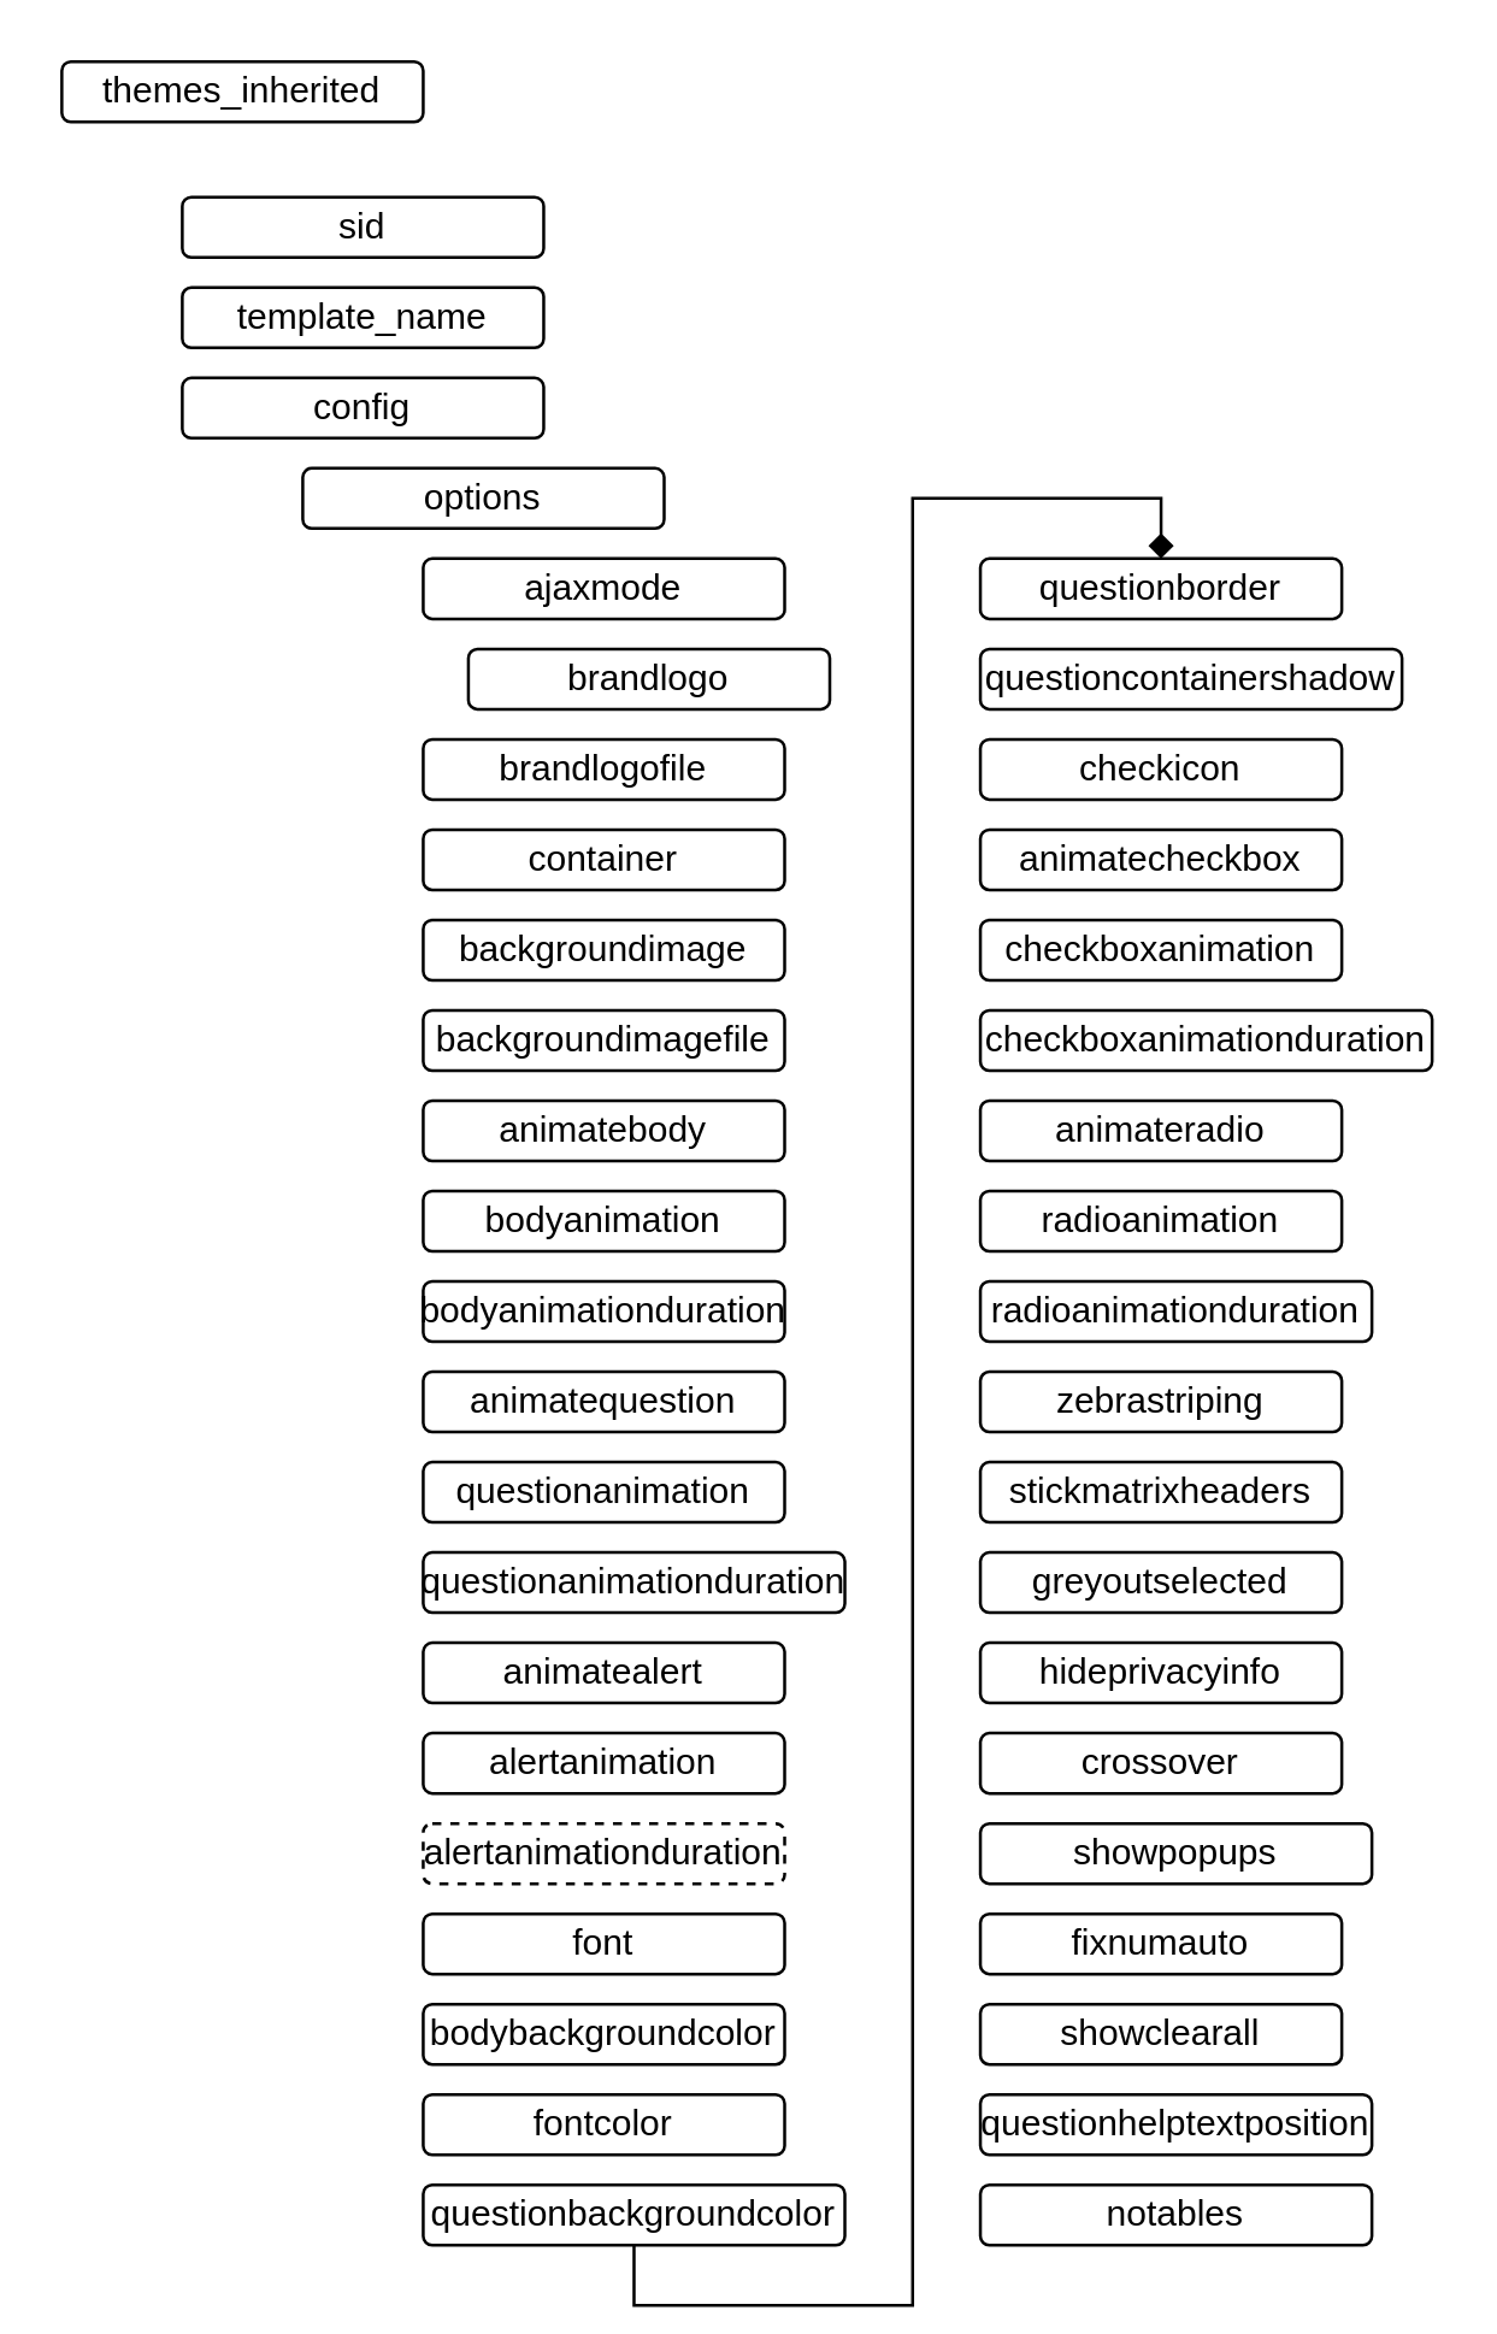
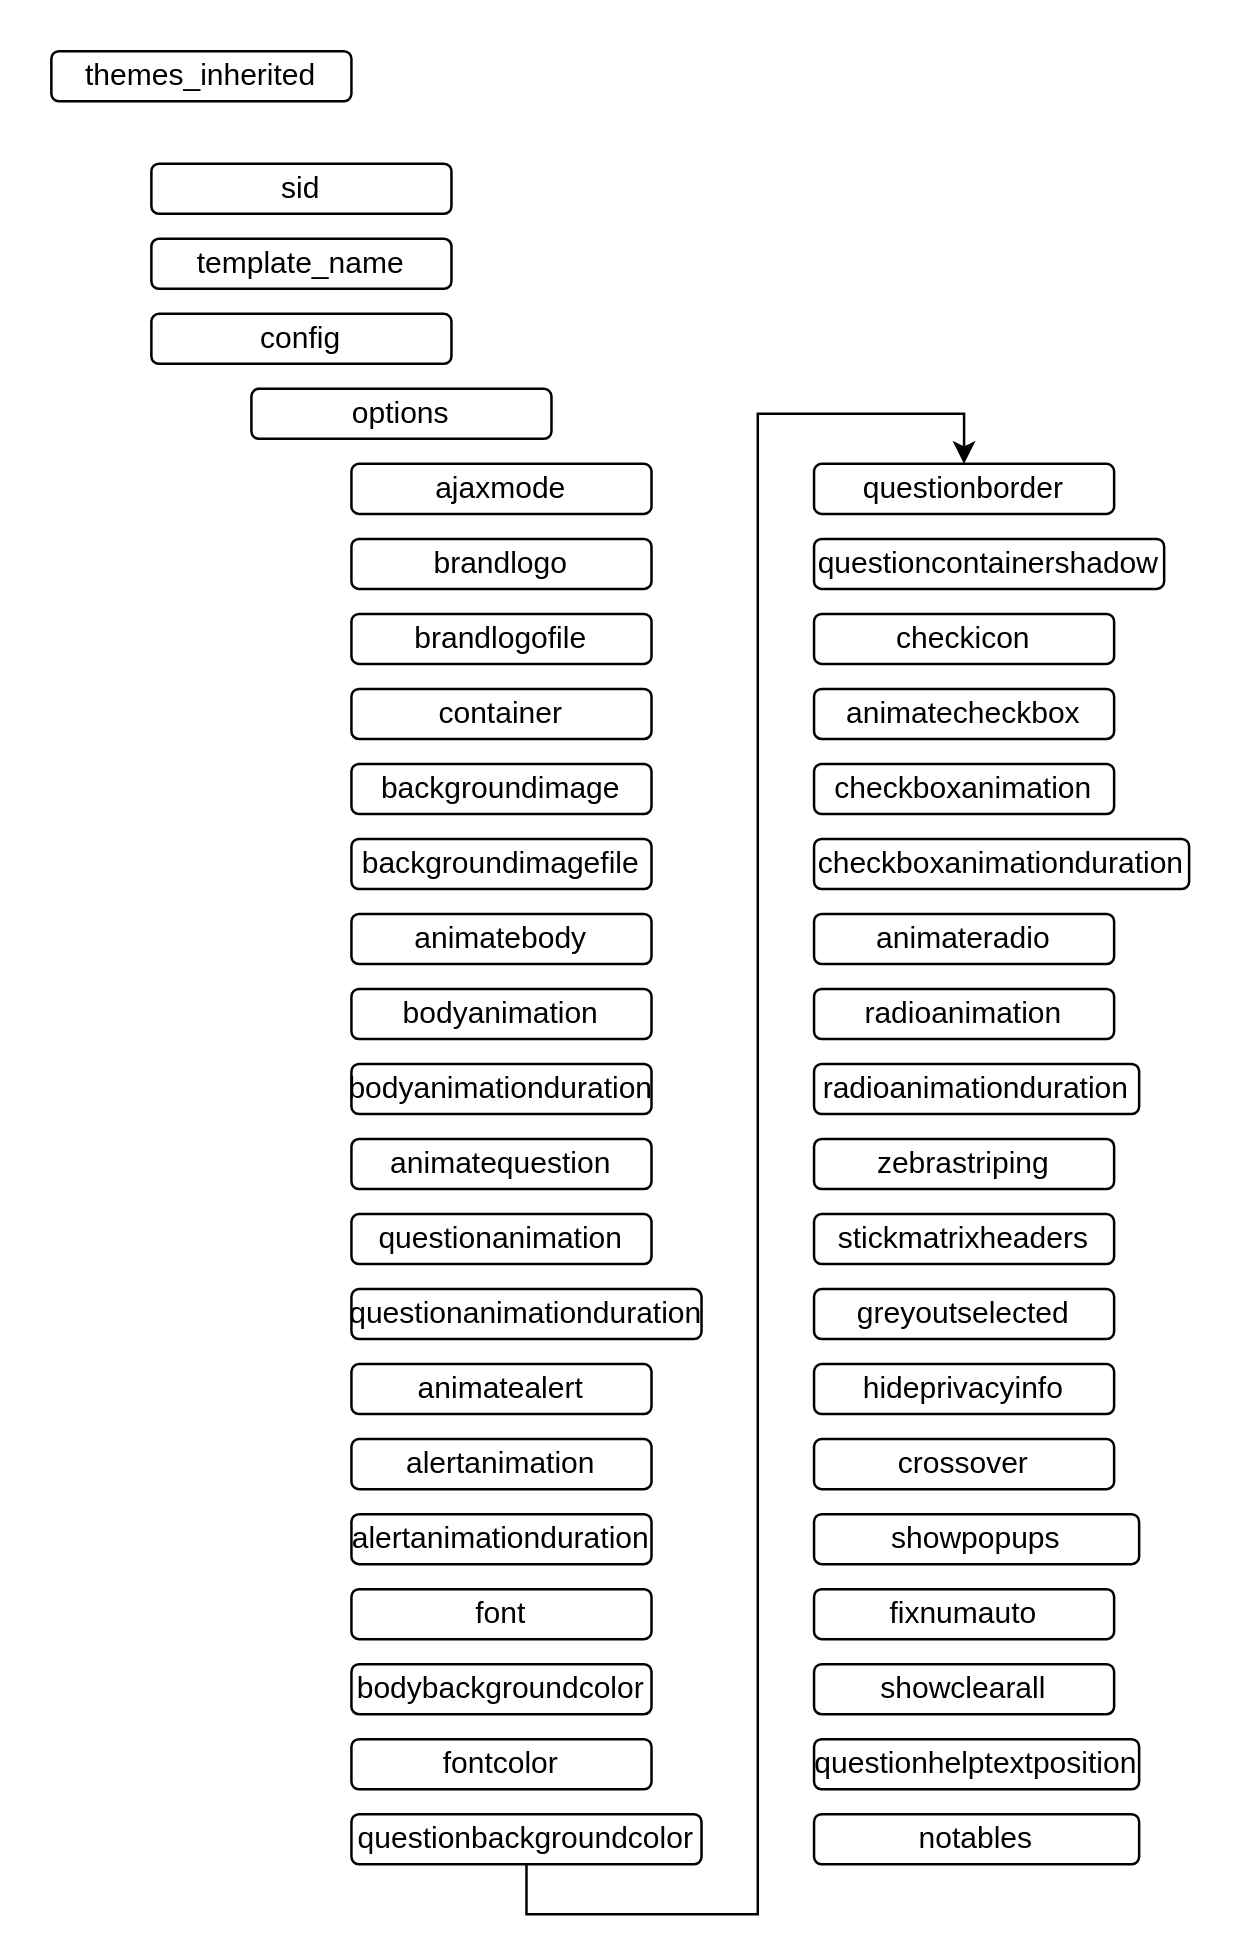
  <mxCell id="0" />
  <mxCell id="1" parent="0" />
  <mxCell id="2" value="themes_inherited" style="rounded=1;whiteSpace=wrap;html=1;" parent="1" vertex="1"><mxGeometry x="20" y="20" width="120" height="20" as="geometry" /></mxCell>
  <mxCell id="3" value="sid" style="rounded=1;whiteSpace=wrap;html=1;" parent="1" vertex="1"><mxGeometry x="60" y="65" width="120" height="20" as="geometry" /></mxCell>
  <mxCell id="4" value="template_name" style="rounded=1;whiteSpace=wrap;html=1;" parent="1" vertex="1"><mxGeometry x="60" y="95" width="120" height="20" as="geometry" /></mxCell>
  <mxCell id="5" value="config" style="rounded=1;whiteSpace=wrap;html=1;" parent="1" vertex="1"><mxGeometry x="60" y="125" width="120" height="20" as="geometry" /></mxCell>
  <mxCell id="6" value="options" style="rounded=1;whiteSpace=wrap;html=1;" parent="1" vertex="1"><mxGeometry x="100" y="155" width="120" height="20" as="geometry" /></mxCell>
  <mxCell id="7" value="ajaxmode" style="rounded=1;whiteSpace=wrap;html=1;" parent="1" vertex="1"><mxGeometry x="140" y="185" width="120" height="20" as="geometry" /></mxCell>
- <mxCell id="8" value="brandlogo" style="rounded=1;whiteSpace=wrap;html=1;" parent="1" vertex="1"><mxGeometry x="155" y="215" width="120" height="20" as="geometry" /></mxCell>
+ <mxCell id="8" value="brandlogo" style="rounded=1;whiteSpace=wrap;html=1;" parent="1" vertex="1"><mxGeometry x="140" y="215" width="120" height="20" as="geometry" /></mxCell>
  <mxCell id="9" value="brandlogofile" style="rounded=1;whiteSpace=wrap;html=1;" parent="1" vertex="1"><mxGeometry x="140" y="245" width="120" height="20" as="geometry" /></mxCell>
  <mxCell id="10" value="container" style="rounded=1;whiteSpace=wrap;html=1;" parent="1" vertex="1"><mxGeometry x="140" y="275" width="120" height="20" as="geometry" /></mxCell>
  <mxCell id="11" value="backgroundimage" style="rounded=1;whiteSpace=wrap;html=1;" parent="1" vertex="1"><mxGeometry x="140" y="305" width="120" height="20" as="geometry" /></mxCell>
  <mxCell id="12" value="backgroundimagefile" style="rounded=1;whiteSpace=wrap;html=1;" parent="1" vertex="1"><mxGeometry x="140" y="335" width="120" height="20" as="geometry" /></mxCell>
  <mxCell id="13" value="animatebody" style="rounded=1;whiteSpace=wrap;html=1;" parent="1" vertex="1"><mxGeometry x="140" y="365" width="120" height="20" as="geometry" /></mxCell>
  <mxCell id="14" value="bodyanimation" style="rounded=1;whiteSpace=wrap;html=1;" parent="1" vertex="1"><mxGeometry x="140" y="395" width="120" height="20" as="geometry" /></mxCell>
  <mxCell id="15" value="bodyanimationduration" style="rounded=1;whiteSpace=wrap;html=1;" parent="1" vertex="1"><mxGeometry x="140" y="425" width="120" height="20" as="geometry" /></mxCell>
  <mxCell id="16" value="animatequestion" style="rounded=1;whiteSpace=wrap;html=1;" parent="1" vertex="1"><mxGeometry x="140" y="455" width="120" height="20" as="geometry" /></mxCell>
  <mxCell id="17" value="questionanimation" style="rounded=1;whiteSpace=wrap;html=1;" parent="1" vertex="1"><mxGeometry x="140" y="485" width="120" height="20" as="geometry" /></mxCell>
  <mxCell id="18" value="questionanimationduration" style="rounded=1;whiteSpace=wrap;html=1;" parent="1" vertex="1"><mxGeometry x="140" y="515" width="140" height="20" as="geometry" /></mxCell>
  <mxCell id="19" value="animatealert" style="rounded=1;whiteSpace=wrap;html=1;" parent="1" vertex="1"><mxGeometry x="140" y="545" width="120" height="20" as="geometry" /></mxCell>
  <mxCell id="20" value="alertanimation" style="rounded=1;whiteSpace=wrap;html=1;" parent="1" vertex="1"><mxGeometry x="140" y="575" width="120" height="20" as="geometry" /></mxCell>
- <mxCell id="21" value="alertanimationduration" style="rounded=1;whiteSpace=wrap;html=1;dashed=1;" parent="1" vertex="1"><mxGeometry x="140" y="605" width="120" height="20" as="geometry" /></mxCell>
+ <mxCell id="21" value="alertanimationduration" style="rounded=1;whiteSpace=wrap;html=1;" parent="1" vertex="1"><mxGeometry x="140" y="605" width="120" height="20" as="geometry" /></mxCell>
  <mxCell id="22" value="font" style="rounded=1;whiteSpace=wrap;html=1;" parent="1" vertex="1"><mxGeometry x="140" y="635" width="120" height="20" as="geometry" /></mxCell>
  <mxCell id="23" value="bodybackgroundcolor" style="rounded=1;whiteSpace=wrap;html=1;" parent="1" vertex="1"><mxGeometry x="140" y="665" width="120" height="20" as="geometry" /></mxCell>
  <mxCell id="24" value="fontcolor" style="rounded=1;whiteSpace=wrap;html=1;" parent="1" vertex="1"><mxGeometry x="140" y="695" width="120" height="20" as="geometry" /></mxCell>
- <mxCell id="25" style="edgeStyle=orthogonalEdgeStyle;rounded=0;orthogonalLoop=1;jettySize=auto;html=1;exitX=0.5;exitY=1;exitDx=0;exitDy=0;entryX=0.5;entryY=0;entryDx=0;entryDy=0;endArrow=diamond;" parent="1" source="26" target="27" edge="1"><mxGeometry relative="1" as="geometry" /></mxCell>
+ <mxCell id="25" style="edgeStyle=orthogonalEdgeStyle;rounded=0;orthogonalLoop=1;jettySize=auto;html=1;exitX=0.5;exitY=1;exitDx=0;exitDy=0;entryX=0.5;entryY=0;entryDx=0;entryDy=0;" parent="1" source="26" target="27" edge="1"><mxGeometry relative="1" as="geometry" /></mxCell>
  <mxCell id="26" value="questionbackgroundcolor" style="rounded=1;whiteSpace=wrap;html=1;" parent="1" vertex="1"><mxGeometry x="140" y="725" width="140" height="20" as="geometry" /></mxCell>
  <mxCell id="27" value="questionborder" style="rounded=1;whiteSpace=wrap;html=1;" parent="1" vertex="1"><mxGeometry x="325" y="185" width="120" height="20" as="geometry" /></mxCell>
  <mxCell id="28" value="questioncontainershadow" style="rounded=1;whiteSpace=wrap;html=1;" parent="1" vertex="1"><mxGeometry x="325" y="215" width="140" height="20" as="geometry" /></mxCell>
  <mxCell id="29" value="checkicon" style="rounded=1;whiteSpace=wrap;html=1;" parent="1" vertex="1"><mxGeometry x="325" y="245" width="120" height="20" as="geometry" /></mxCell>
  <mxCell id="30" value="animatecheckbox" style="rounded=1;whiteSpace=wrap;html=1;" parent="1" vertex="1"><mxGeometry x="325" y="275" width="120" height="20" as="geometry" /></mxCell>
  <mxCell id="31" value="checkboxanimation" style="rounded=1;whiteSpace=wrap;html=1;" parent="1" vertex="1"><mxGeometry x="325" y="305" width="120" height="20" as="geometry" /></mxCell>
  <mxCell id="32" value="checkboxanimationduration" style="rounded=1;whiteSpace=wrap;html=1;" parent="1" vertex="1"><mxGeometry x="325" y="335" width="150" height="20" as="geometry" /></mxCell>
  <mxCell id="33" value="animateradio" style="rounded=1;whiteSpace=wrap;html=1;" parent="1" vertex="1"><mxGeometry x="325" y="365" width="120" height="20" as="geometry" /></mxCell>
  <mxCell id="34" value="radioanimation" style="rounded=1;whiteSpace=wrap;html=1;" parent="1" vertex="1"><mxGeometry x="325" y="395" width="120" height="20" as="geometry" /></mxCell>
  <mxCell id="35" value="radioanimationduration" style="rounded=1;whiteSpace=wrap;html=1;" parent="1" vertex="1"><mxGeometry x="325" y="425" width="130" height="20" as="geometry" /></mxCell>
  <mxCell id="36" value="zebrastriping" style="rounded=1;whiteSpace=wrap;html=1;" parent="1" vertex="1"><mxGeometry x="325" y="455" width="120" height="20" as="geometry" /></mxCell>
  <mxCell id="37" value="stickmatrixheaders" style="rounded=1;whiteSpace=wrap;html=1;" parent="1" vertex="1"><mxGeometry x="325" y="485" width="120" height="20" as="geometry" /></mxCell>
  <mxCell id="38" value="greyoutselected" style="rounded=1;whiteSpace=wrap;html=1;" parent="1" vertex="1"><mxGeometry x="325" y="515" width="120" height="20" as="geometry" /></mxCell>
  <mxCell id="39" value="hideprivacyinfo" style="rounded=1;whiteSpace=wrap;html=1;" parent="1" vertex="1"><mxGeometry x="325" y="545" width="120" height="20" as="geometry" /></mxCell>
  <mxCell id="40" value="crossover" style="rounded=1;whiteSpace=wrap;html=1;" parent="1" vertex="1"><mxGeometry x="325" y="575" width="120" height="20" as="geometry" /></mxCell>
  <mxCell id="41" value="showpopups" style="rounded=1;whiteSpace=wrap;html=1;" parent="1" vertex="1"><mxGeometry x="325" y="605" width="130" height="20" as="geometry" /></mxCell>
  <mxCell id="42" value="fixnumauto" style="rounded=1;whiteSpace=wrap;html=1;" parent="1" vertex="1"><mxGeometry x="325" y="635" width="120" height="20" as="geometry" /></mxCell>
  <mxCell id="43" value="showclearall" style="rounded=1;whiteSpace=wrap;html=1;" parent="1" vertex="1"><mxGeometry x="325" y="665" width="120" height="20" as="geometry" /></mxCell>
  <mxCell id="44" value="questionhelptextposition" style="rounded=1;whiteSpace=wrap;html=1;" parent="1" vertex="1"><mxGeometry x="325" y="695" width="130" height="20" as="geometry" /></mxCell>
  <mxCell id="45" value="notables" style="rounded=1;whiteSpace=wrap;html=1;" parent="1" vertex="1"><mxGeometry x="325" y="725" width="130" height="20" as="geometry" /></mxCell>
